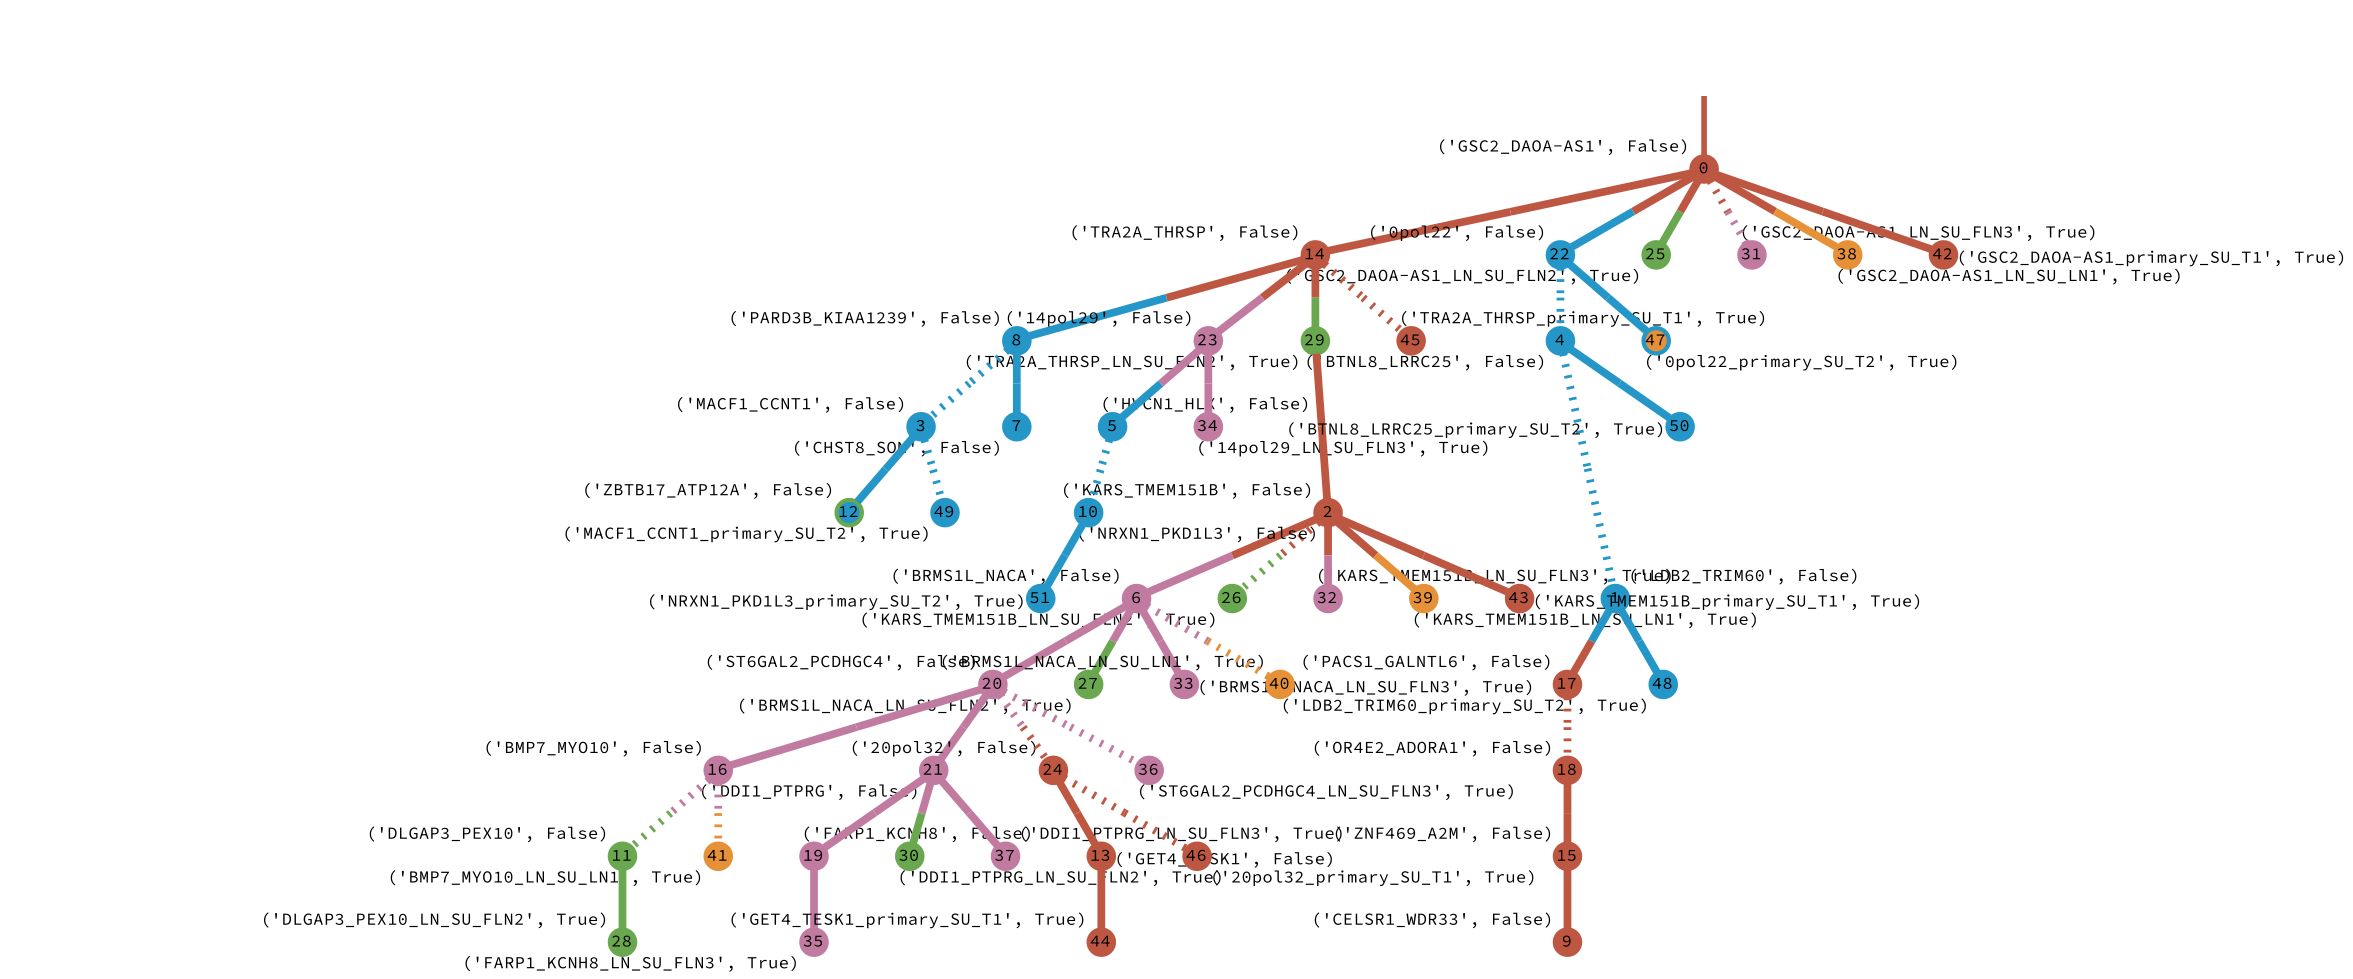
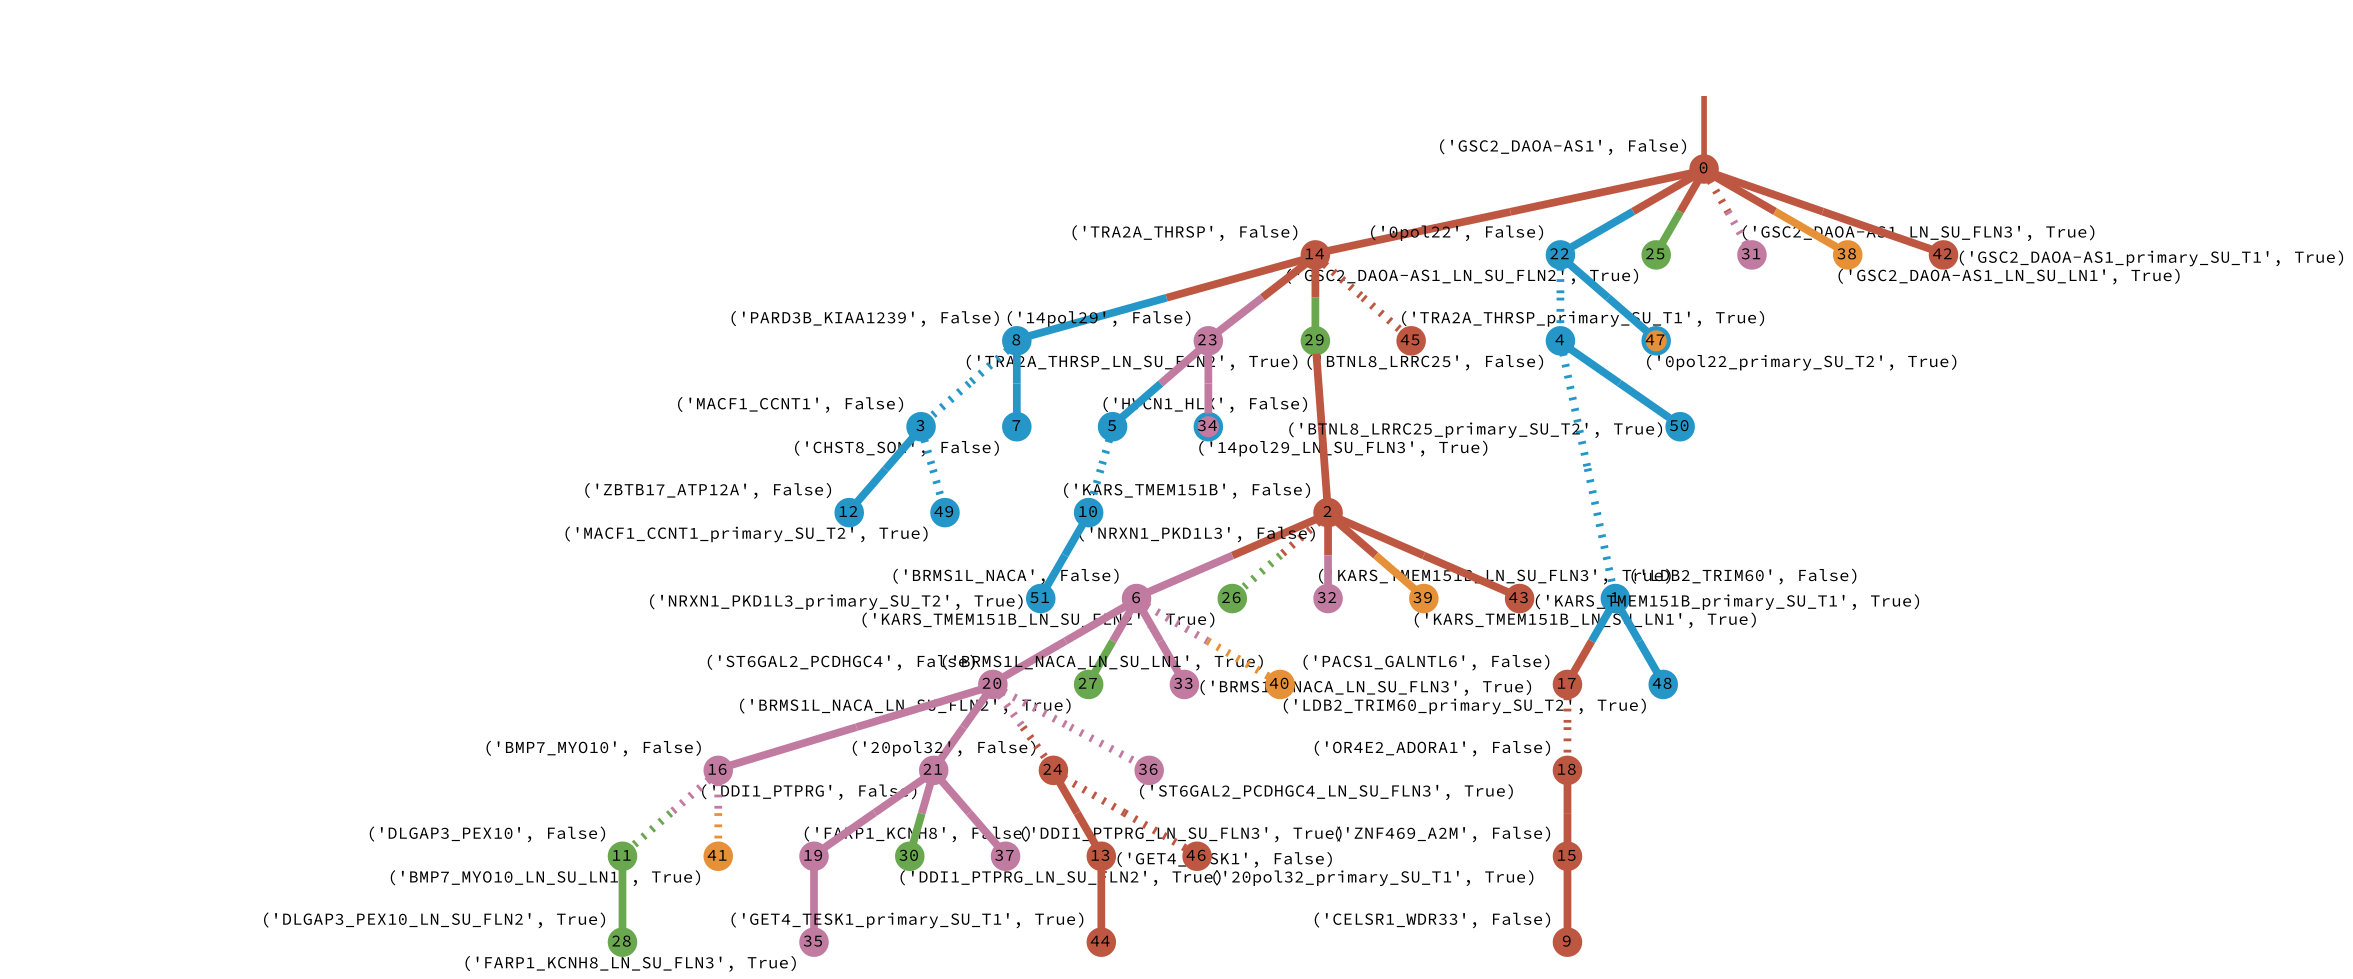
  strict digraph {
    fontname="Source Code Pro"
    forcelabels=true
    nodesep=0.7
    rankdir=TB
    ranksep=0.6
    splines=false
    node [color="#be5742ff" fillcolor="#be5742ff" fixedsize=true fontname="Source Code Pro" fontsize="12pt" penwidth=3 shape=circle style=filled xlabel="('GSC2_DAOA-AS1', False)"]
    edge [arrowsize=0 color="#be5742ff;0.5:#be5742ff" fontname="Source Code Pro" minlen=1.0265957117080688 penwidth=5.5 style=bold]
    0 [height=0.25]
    14 [height=0.25 xlabel="('TRA2A_THRSP', False)"]
    22 [color="#2496c8ff" fillcolor="#2496c8ff" height=0.25 xlabel="('0pol22', False)"]
    25 [color="#6aa84fff" fillcolor="#6aa84fff" height=0.25 xlabel="('GSC2_DAOA-AS1_LN_SU_FLN2', True)"]
    31 [color="#c27ba0ff" fillcolor="#c27ba0ff" height=0.25 xlabel="('GSC2_DAOA-AS1_LN_SU_FLN3', True)"]
    38 [color="#e69138ff" fillcolor="#e69138ff" height=0.25 xlabel="('GSC2_DAOA-AS1_LN_SU_LN1', True)"]
    42 [height=0.25 xlabel="('GSC2_DAOA-AS1_primary_SU_T1', True)"]
    8 [color="#2496c8ff" fillcolor="#2496c8ff" height=0.25 xlabel="('PARD3B_KIAA1239', False)"]
    23 [color="#c27ba0ff" fillcolor="#c27ba0ff" height=0.25 xlabel="('14pol29', False)"]
    29 [color="#6aa84fff" fillcolor="#6aa84fff" height=0.25 xlabel="('TRA2A_THRSP_LN_SU_FLN2', True)"]
    45 [height=0.25 xlabel="('TRA2A_THRSP_primary_SU_T1', True)"]
    4 [color="#2496c8ff" fillcolor="#2496c8ff" height=0.25 xlabel="('BTNL8_LRRC25', False)"]
    47 [color="#2496c8ff" fillcolor="#e69138ff" height=0.25 xlabel="('0pol22_primary_SU_T2', True)"]
    2 [height=0.25 xlabel="('KARS_TMEM151B', False)"]
    6 [color="#c27ba0ff" fillcolor="#c27ba0ff" height=0.25 xlabel="('BRMS1L_NACA', False)"]
    26 [color="#6aa84fff" fillcolor="#6aa84fff" height=0.25 xlabel="('KARS_TMEM151B_LN_SU_FLN2', True)"]
    32 [color="#c27ba0ff" fillcolor="#c27ba0ff" height=0.25 xlabel="('KARS_TMEM151B_LN_SU_FLN3', True)"]
    39 [color="#e69138ff" fillcolor="#e69138ff" height=0.25 xlabel="('KARS_TMEM151B_LN_SU_LN1', True)"]
    43 [height=0.25 xlabel="('KARS_TMEM151B_primary_SU_T1', True)"]
    3 [color="#2496c8ff" fillcolor="#2496c8ff" height=0.25 xlabel="('MACF1_CCNT1', False)"]
    7 [color="#2496c8ff" fillcolor="#2496c8ff" height=0.25 xlabel="('CHST8_SON', False)"]
    5 [color="#2496c8ff" fillcolor="#2496c8ff" height=0.25 xlabel="('HVCN1_HLX', False)"]
-   34 [color="#c27ba0ff" fillcolor="#c27ba0ff" height=0.25 xlabel="('14pol29_LN_SU_FLN3', True)"]
+   34 [color="#2496c8ff" fillcolor="#c27ba0ff" height=0.25 xlabel="('14pol29_LN_SU_FLN3', True)"]
    1 [color="#2496c8ff" fillcolor="#2496c8ff" height=0.25 xlabel="('LDB2_TRIM60', False)"]
    50 [color="#2496c8ff" fillcolor="#2496c8ff" height=0.25 xlabel="('BTNL8_LRRC25_primary_SU_T2', True)"]
    17 [height=0.25 xlabel="('PACS1_GALNTL6', False)"]
    48 [color="#2496c8ff" fillcolor="#2496c8ff" height=0.25 xlabel="('LDB2_TRIM60_primary_SU_T2', True)"]
    18 [height=0.25 xlabel="('OR4E2_ADORA1', False)"]
    15 [height=0.25 xlabel="('ZNF469_A2M', False)"]
    20 [color="#c27ba0ff" fillcolor="#c27ba0ff" height=0.25 xlabel="('ST6GAL2_PCDHGC4', False)"]
    27 [color="#6aa84fff" fillcolor="#6aa84fff" height=0.25 xlabel="('BRMS1L_NACA_LN_SU_FLN2', True)"]
    33 [color="#c27ba0ff" fillcolor="#c27ba0ff" height=0.25 xlabel="('BRMS1L_NACA_LN_SU_FLN3', True)"]
    40 [color="#e69138ff" fillcolor="#e69138ff" height=0.25 xlabel="('BRMS1L_NACA_LN_SU_LN1', True)"]
    16 [color="#c27ba0ff" fillcolor="#c27ba0ff" height=0.25 xlabel="('BMP7_MYO10', False)"]
    21 [color="#c27ba0ff" fillcolor="#c27ba0ff" height=0.25 xlabel="('DDI1_PTPRG', False)"]
    24 [height=0.25 xlabel="('20pol32', False)"]
    36 [color="#c27ba0ff" fillcolor="#c27ba0ff" height=0.25 xlabel="('ST6GAL2_PCDHGC4_LN_SU_FLN3', True)"]
-   12 [color="#6aa84fff" fillcolor="#2496c8ff" height=0.25 xlabel="('ZBTB17_ATP12A', False)"]
+   12 [color="#2496c8ff" fillcolor="#2496c8ff" height=0.25 xlabel="('ZBTB17_ATP12A', False)"]
    49 [color="#2496c8ff" fillcolor="#2496c8ff" height=0.25 xlabel="('MACF1_CCNT1_primary_SU_T2', True)"]
    10 [color="#2496c8ff" fillcolor="#2496c8ff" height=0.25 xlabel="('NRXN1_PKD1L3', False)"]
    51 [color="#2496c8ff" fillcolor="#2496c8ff" height=0.25 xlabel="('NRXN1_PKD1L3_primary_SU_T2', True)"]
    11 [color="#6aa84fff" fillcolor="#6aa84fff" height=0.25 xlabel="('DLGAP3_PEX10', False)"]
    41 [color="#e69138ff" fillcolor="#e69138ff" height=0.25 xlabel="('BMP7_MYO10_LN_SU_LN1', True)"]
    19 [color="#c27ba0ff" fillcolor="#c27ba0ff" height=0.25 xlabel="('FARP1_KCNH8', False)"]
    30 [color="#6aa84fff" fillcolor="#6aa84fff" height=0.25 xlabel="('DDI1_PTPRG_LN_SU_FLN2', True)"]
    37 [color="#c27ba0ff" fillcolor="#c27ba0ff" height=0.25 xlabel="('DDI1_PTPRG_LN_SU_FLN3', True)"]
    13 [height=0.25 xlabel="('GET4_TESK1', False)"]
    46 [height=0.25 xlabel="('20pol32_primary_SU_T1', True)"]
    28 [color="#6aa84fff" fillcolor="#6aa84fff" height=0.25 xlabel="('DLGAP3_PEX10_LN_SU_FLN2', True)"]
    44 [height=0.25 xlabel="('GET4_TESK1_primary_SU_T1', True)"]
    9 [height=0.25 xlabel="('CELSR1_WDR33', False)"]
    35 [color="#c27ba0ff" fillcolor="#c27ba0ff" height=0.25 xlabel="('FARP1_KCNH8_LN_SU_FLN3', True)"]
    normal [style=invis color="" fillcolor="" fixedsize="" fontsize="" shape=""]
    0 -> 14 [minlen=1.0957447290420532]
    0 -> 22 [color="#be5742ff;0.5:#2496c8ff" style=solid]
    0 -> 25 [color="#be5742ff;0.5:#6aa84fff"]
    0 -> 31 [color="#be5742ff;0.5:#c27ba0ff" style=dotted]
    0 -> 38 [color="#be5742ff;0.5:#e69138ff" style=solid]
    0 -> 42
    14 -> 8 [color="#be5742ff;0.5:#2496c8ff" minlen=1.2659574747085571 style=solid]
    14 -> 23 [color="#be5742ff;0.5:#c27ba0ff"]
    14 -> 29 [color="#be5742ff;0.5:#6aa84fff" style=solid]
    14 -> 45 [style=dotted]
    22 -> 4 [color="#2496c8ff;0.5:#2496c8ff" minlen=1.627659559249878 style=dotted]
    22 -> 47 [color="#2496c8ff;0.5:#2496c8ff" style=solid]
    8 -> 3 [color="#2496c8ff;0.5:#2496c8ff" minlen=1.7765958309173584 style=dotted]
    8 -> 7 [color="#2496c8ff;0.5:#2496c8ff" minlen=1.3404254913330078 style=solid]
    23 -> 5 [color="#c27ba0ff;0.5:#2496c8ff" minlen=1.6170213222503662]
    23 -> 34 [color="#c27ba0ff;0.5:#c27ba0ff"]
    29 -> 2 [minlen=2.0]
    4 -> 1 [color="#2496c8ff;0.5:#2496c8ff" minlen=3.0 style=dotted]
    4 -> 50 [color="#2496c8ff;0.5:#2496c8ff" style=solid]
    2 -> 6 [color="#be5742ff;0.5:#c27ba0ff" minlen=1.6170213222503662]
    2 -> 26 [color="#be5742ff;0.5:#6aa84fff" style=dotted]
    2 -> 32 [color="#be5742ff;0.5:#c27ba0ff"]
    2 -> 39 [color="#be5742ff;0.5:#e69138ff"]
    2 -> 43
    6 -> 20 [color="#c27ba0ff;0.5:#c27ba0ff" minlen=1.063829779624939]
    6 -> 27 [color="#c27ba0ff;0.5:#6aa84fff"]
    6 -> 33 [color="#c27ba0ff;0.5:#c27ba0ff"]
    6 -> 40 [color="#c27ba0ff;0.5:#e69138ff" style=dotted]
    3 -> 12 [color="#2496c8ff;0.5:#2496c8ff" minlen=1.0957447290420532]
    3 -> 49 [color="#2496c8ff;0.5:#2496c8ff" style=dotted]
    5 -> 10 [color="#2496c8ff;0.5:#2496c8ff" minlen=1.1808511018753052 style=dotted]
    1 -> 17 [color="#2496c8ff;0.5:#be5742ff" minlen=1.0744681358337402]
    1 -> 48 [color="#2496c8ff;0.5:#2496c8ff" style=solid]
    17 -> 18 [minlen=1.0744681358337402 style=dotted]
    18 -> 15 [minlen=1.085106372833252 style=solid]
    15 -> 9 [minlen=1.2234042882919312 style=solid]
    20 -> 16 [color="#c27ba0ff;0.5:#c27ba0ff" minlen=1.085106372833252 style=solid]
    20 -> 21 [color="#c27ba0ff;0.5:#c27ba0ff" minlen=1.0531915426254272]
    20 -> 24 [color="#c27ba0ff;0.5:#be5742ff" style=dotted]
    20 -> 36 [color="#c27ba0ff;0.5:#c27ba0ff" style=dotted]
    16 -> 11 [color="#c27ba0ff;0.5:#6aa84fff" minlen=1.1170213222503662 style=dotted]
    16 -> 41 [color="#c27ba0ff;0.5:#e69138ff" style=dotted]
    21 -> 19 [color="#c27ba0ff;0.5:#c27ba0ff" minlen=1.0744681358337402]
    21 -> 30 [color="#c27ba0ff;0.5:#6aa84fff" style=solid]
    21 -> 37 [color="#c27ba0ff;0.5:#c27ba0ff"]
    24 -> 13 [minlen=1.0957447290420532]
    24 -> 46 [style=dotted]
    10 -> 51 [color="#2496c8ff;0.5:#2496c8ff"]
    11 -> 28 [color="#6aa84fff;0.5:#6aa84fff" style=solid]
    19 -> 35 [color="#c27ba0ff;0.5:#c27ba0ff"]
    13 -> 44 [style=solid]
    normal -> 0 [color="#be5742ff" penwidth=4 minlen=""]
  }
